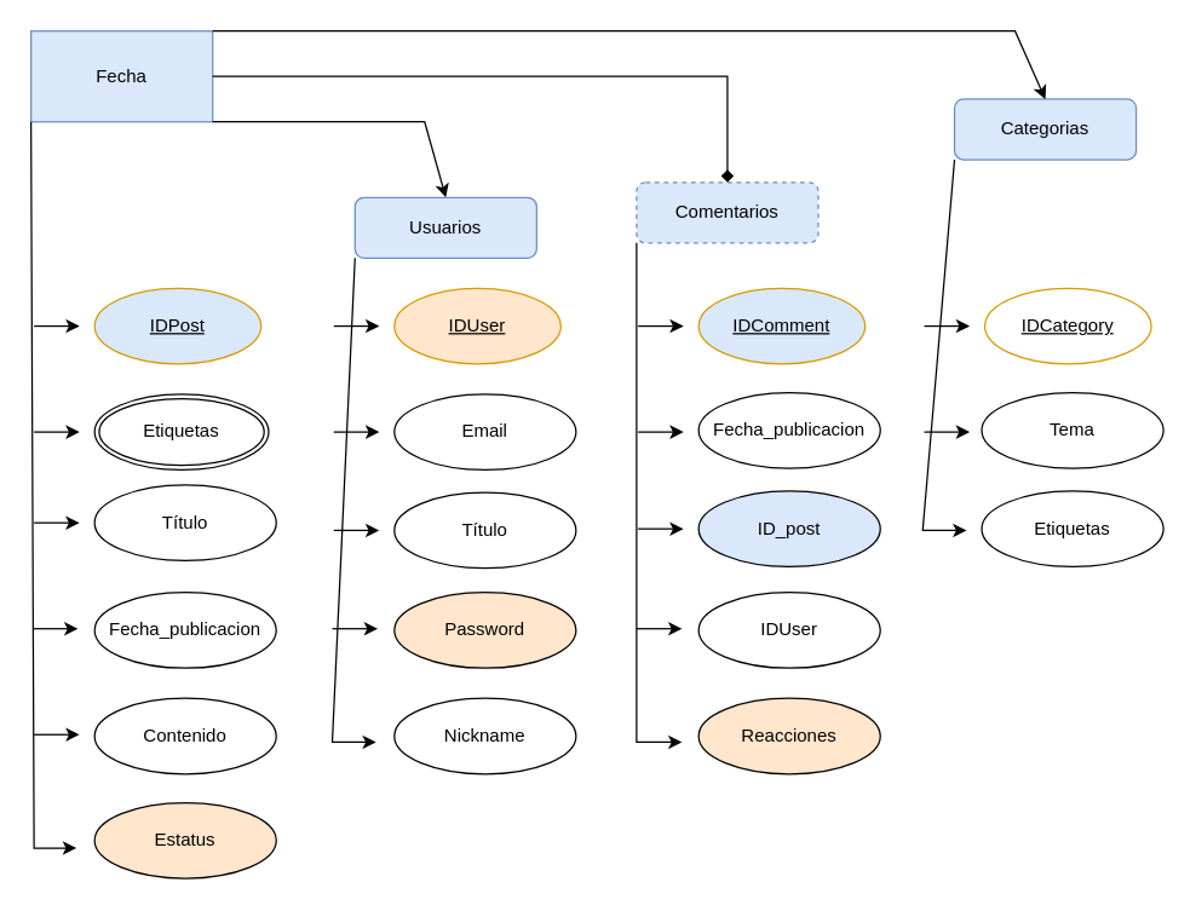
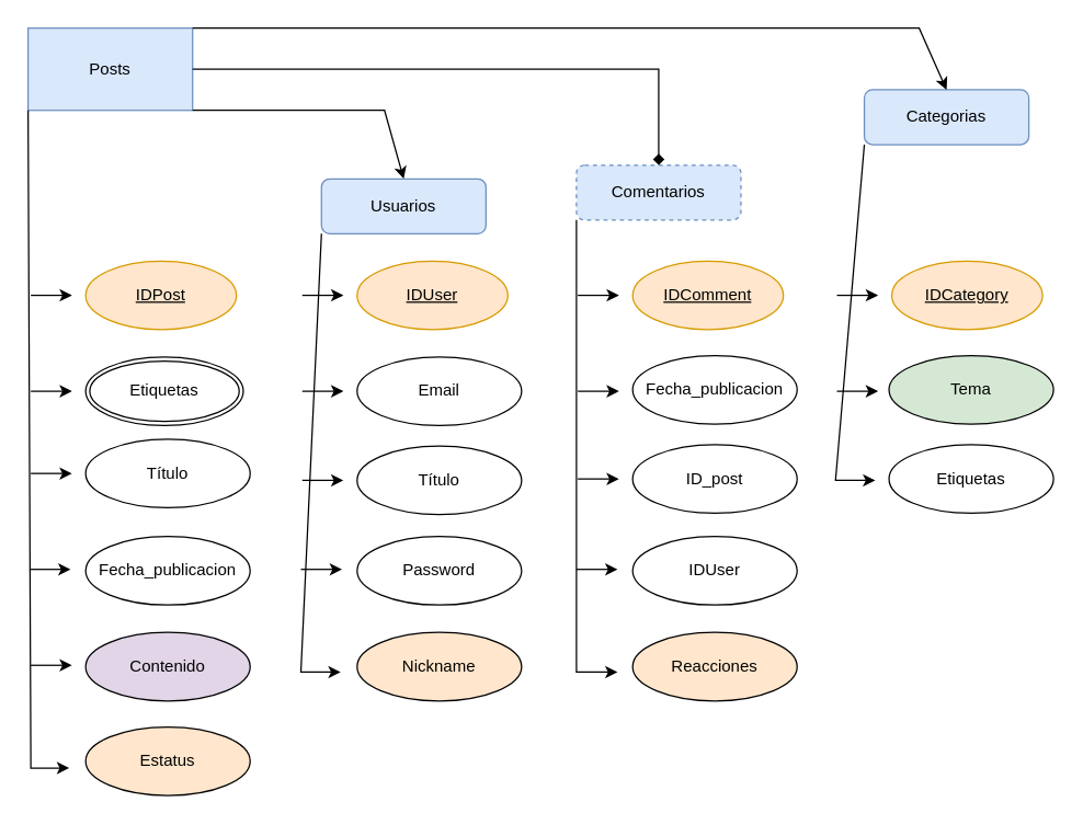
  <mxCell id="0" />
  <mxCell id="1" parent="0" />
- <mxCell id="2" value="&lt;font color=&quot;#000000&quot;&gt;Fecha&lt;/font&gt;" style="rounded=0;whiteSpace=wrap;html=1;fillColor=#dae8fc;strokeColor=#6c8ebf;" vertex="1" parent="1"><mxGeometry x="20" y="20" width="120" height="60" as="geometry" /></mxCell>
- <mxCell id="3" value="&lt;font color=&quot;#000000&quot;&gt;&lt;u&gt;IDPost&lt;/u&gt;&lt;/font&gt;" style="ellipse;whiteSpace=wrap;html=1;fillColor=#dae8fc;strokeColor=#d79b00;" vertex="1" parent="1"><mxGeometry x="62" y="190" width="110" height="50" as="geometry" /></mxCell>
+ <mxCell id="2" value="&lt;font color=&quot;#000000&quot;&gt;Posts&lt;/font&gt;" style="rounded=0;whiteSpace=wrap;html=1;fillColor=#dae8fc;strokeColor=#6c8ebf;" vertex="1" parent="1"><mxGeometry x="20" y="20" width="120" height="60" as="geometry" /></mxCell>
+ <mxCell id="3" value="&lt;font color=&quot;#000000&quot;&gt;&lt;u&gt;IDPost&lt;/u&gt;&lt;/font&gt;" style="ellipse;whiteSpace=wrap;html=1;fillColor=#ffe6cc;strokeColor=#d79b00;" vertex="1" parent="1"><mxGeometry x="62" y="190" width="110" height="50" as="geometry" /></mxCell>
  <mxCell id="4" value="" style="endArrow=classic;html=1;rounded=0;exitX=0;exitY=1;exitDx=0;exitDy=0;" edge="1" parent="1" source="2"><mxGeometry width="50" height="50" relative="1" as="geometry"><mxPoint x="-18" y="430" as="sourcePoint" /><mxPoint x="50" y="560" as="targetPoint" /><Array as="points"><mxPoint x="22" y="560" /></Array></mxGeometry></mxCell>
  <mxCell id="5" value="Etiquetas" style="ellipse;shape=doubleEllipse;margin=3;whiteSpace=wrap;html=1;align=center;" vertex="1" parent="1"><mxGeometry x="62" y="260" width="115" height="50" as="geometry" /></mxCell>
  <mxCell id="6" value="" style="endArrow=classic;html=1;rounded=0;" edge="1" parent="1"><mxGeometry width="50" height="50" relative="1" as="geometry"><mxPoint x="22" y="215" as="sourcePoint" /><mxPoint x="52" y="215" as="targetPoint" /></mxGeometry></mxCell>
  <mxCell id="7" value="" style="endArrow=classic;html=1;rounded=0;" edge="1" parent="1"><mxGeometry width="50" height="50" relative="1" as="geometry"><mxPoint x="22" y="285" as="sourcePoint" /><mxPoint x="52" y="285" as="targetPoint" /></mxGeometry></mxCell>
  <mxCell id="8" value="" style="endArrow=classic;html=1;rounded=0;" edge="1" parent="1"><mxGeometry width="50" height="50" relative="1" as="geometry"><mxPoint x="22" y="345" as="sourcePoint" /><mxPoint x="52" y="345" as="targetPoint" /></mxGeometry></mxCell>
  <mxCell id="9" value="Título" style="ellipse;whiteSpace=wrap;html=1;" vertex="1" parent="1"><mxGeometry x="62" y="320" width="120" height="50" as="geometry" /></mxCell>
  <mxCell id="10" value="Fecha_publicacion" style="ellipse;whiteSpace=wrap;html=1;" vertex="1" parent="1"><mxGeometry x="62" y="391" width="120" height="50" as="geometry" /></mxCell>
- <mxCell id="11" value="Contenido" style="ellipse;whiteSpace=wrap;html=1;" vertex="1" parent="1"><mxGeometry x="62" y="461" width="120" height="50" as="geometry" /></mxCell>
+ <mxCell id="11" value="Contenido" style="ellipse;whiteSpace=wrap;html=1;fillColor=#e1d5e7;" vertex="1" parent="1"><mxGeometry x="62" y="461" width="120" height="50" as="geometry" /></mxCell>
  <mxCell id="12" value="Estatus" style="ellipse;whiteSpace=wrap;html=1;fillColor=#ffe6cc;" vertex="1" parent="1"><mxGeometry x="62" y="530" width="120" height="50" as="geometry" /></mxCell>
  <mxCell id="13" value="" style="endArrow=classic;html=1;rounded=0;" edge="1" parent="1"><mxGeometry width="50" height="50" relative="1" as="geometry"><mxPoint x="21" y="415" as="sourcePoint" /><mxPoint x="51" y="415" as="targetPoint" /></mxGeometry></mxCell>
  <mxCell id="14" value="" style="endArrow=classic;html=1;rounded=0;" edge="1" parent="1"><mxGeometry width="50" height="50" relative="1" as="geometry"><mxPoint x="22" y="485" as="sourcePoint" /><mxPoint x="52" y="485" as="targetPoint" /></mxGeometry></mxCell>
  <mxCell id="15" value="&lt;font color=&quot;#000000&quot;&gt;&lt;u&gt;IDUser&lt;/u&gt;&lt;/font&gt;" style="ellipse;whiteSpace=wrap;html=1;fillColor=#ffe6cc;strokeColor=#d79b00;" vertex="1" parent="1"><mxGeometry x="260" y="190" width="110" height="50" as="geometry" /></mxCell>
  <mxCell id="16" value="" style="endArrow=classic;html=1;rounded=0;exitX=0;exitY=1;exitDx=0;exitDy=0;" edge="1" parent="1" source="42"><mxGeometry width="50" height="50" relative="1" as="geometry"><mxPoint x="219" y="160" as="sourcePoint" /><mxPoint x="248" y="490" as="targetPoint" /><Array as="points"><mxPoint x="219" y="490" /></Array></mxGeometry></mxCell>
  <mxCell id="17" value="" style="endArrow=classic;html=1;rounded=0;" edge="1" parent="1"><mxGeometry width="50" height="50" relative="1" as="geometry"><mxPoint x="220" y="215" as="sourcePoint" /><mxPoint x="250" y="215" as="targetPoint" /></mxGeometry></mxCell>
  <mxCell id="18" value="" style="endArrow=classic;html=1;rounded=0;" edge="1" parent="1"><mxGeometry width="50" height="50" relative="1" as="geometry"><mxPoint x="220" y="285" as="sourcePoint" /><mxPoint x="250" y="285" as="targetPoint" /></mxGeometry></mxCell>
  <mxCell id="19" value="" style="endArrow=classic;html=1;rounded=0;" edge="1" parent="1"><mxGeometry width="50" height="50" relative="1" as="geometry"><mxPoint x="220" y="350" as="sourcePoint" /><mxPoint x="250" y="350" as="targetPoint" /></mxGeometry></mxCell>
  <mxCell id="20" value="Título" style="ellipse;whiteSpace=wrap;html=1;" vertex="1" parent="1"><mxGeometry x="260" y="325" width="120" height="50" as="geometry" /></mxCell>
- <mxCell id="21" value="Password" style="ellipse;whiteSpace=wrap;html=1;fillColor=#ffe6cc;" vertex="1" parent="1"><mxGeometry x="260" y="391" width="120" height="50" as="geometry" /></mxCell>
- <mxCell id="22" value="&lt;div&gt;Nickname&lt;/div&gt;" style="ellipse;whiteSpace=wrap;html=1;" vertex="1" parent="1"><mxGeometry x="260" y="461" width="120" height="50" as="geometry" /></mxCell>
+ <mxCell id="21" value="Password" style="ellipse;whiteSpace=wrap;html=1;" vertex="1" parent="1"><mxGeometry x="260" y="391" width="120" height="50" as="geometry" /></mxCell>
+ <mxCell id="22" value="&lt;div&gt;Nickname&lt;/div&gt;" style="ellipse;whiteSpace=wrap;html=1;fillColor=#ffe6cc;" vertex="1" parent="1"><mxGeometry x="260" y="461" width="120" height="50" as="geometry" /></mxCell>
  <mxCell id="23" value="" style="endArrow=classic;html=1;rounded=0;" edge="1" parent="1"><mxGeometry width="50" height="50" relative="1" as="geometry"><mxPoint x="219" y="415" as="sourcePoint" /><mxPoint x="249" y="415" as="targetPoint" /></mxGeometry></mxCell>
- <mxCell id="24" value="&lt;font color=&quot;#000000&quot;&gt;&lt;u&gt;IDComment&lt;/u&gt;&lt;/font&gt;" style="ellipse;whiteSpace=wrap;html=1;fillColor=#dae8fc;strokeColor=#d79b00;" vertex="1" parent="1"><mxGeometry x="461" y="190" width="110" height="50" as="geometry" /></mxCell>
+ <mxCell id="24" value="&lt;font color=&quot;#000000&quot;&gt;&lt;u&gt;IDComment&lt;/u&gt;&lt;/font&gt;" style="ellipse;whiteSpace=wrap;html=1;fillColor=#ffe6cc;strokeColor=#d79b00;" vertex="1" parent="1"><mxGeometry x="461" y="190" width="110" height="50" as="geometry" /></mxCell>
  <mxCell id="25" value="" style="endArrow=classic;html=1;rounded=0;exitX=0;exitY=1;exitDx=0;exitDy=0;" edge="1" parent="1" source="43"><mxGeometry width="50" height="50" relative="1" as="geometry"><mxPoint x="420" y="160" as="sourcePoint" /><mxPoint x="450" y="490" as="targetPoint" /><Array as="points"><mxPoint x="420" y="490" /></Array></mxGeometry></mxCell>
  <mxCell id="26" value="" style="endArrow=classic;html=1;rounded=0;" edge="1" parent="1"><mxGeometry width="50" height="50" relative="1" as="geometry"><mxPoint x="421" y="215" as="sourcePoint" /><mxPoint x="451" y="215" as="targetPoint" /></mxGeometry></mxCell>
  <mxCell id="27" value="" style="endArrow=classic;html=1;rounded=0;" edge="1" parent="1"><mxGeometry width="50" height="50" relative="1" as="geometry"><mxPoint x="421" y="285" as="sourcePoint" /><mxPoint x="451" y="285" as="targetPoint" /></mxGeometry></mxCell>
  <mxCell id="28" value="" style="endArrow=classic;html=1;rounded=0;" edge="1" parent="1"><mxGeometry width="50" height="50" relative="1" as="geometry"><mxPoint x="421" y="349" as="sourcePoint" /><mxPoint x="451" y="349" as="targetPoint" /></mxGeometry></mxCell>
- <mxCell id="29" value="&lt;div&gt;ID_post&lt;/div&gt;" style="ellipse;whiteSpace=wrap;html=1;fillColor=#dae8fc;" vertex="1" parent="1"><mxGeometry x="461" y="324" width="120" height="50" as="geometry" /></mxCell>
+ <mxCell id="29" value="&lt;div&gt;ID_post&lt;/div&gt;" style="ellipse;whiteSpace=wrap;html=1;" vertex="1" parent="1"><mxGeometry x="461" y="324" width="120" height="50" as="geometry" /></mxCell>
  <mxCell id="30" value="IDUser" style="ellipse;whiteSpace=wrap;html=1;" vertex="1" parent="1"><mxGeometry x="461" y="391" width="120" height="50" as="geometry" /></mxCell>
  <mxCell id="31" value="Reacciones" style="ellipse;whiteSpace=wrap;html=1;fillColor=#ffe6cc;" vertex="1" parent="1"><mxGeometry x="461" y="461" width="120" height="50" as="geometry" /></mxCell>
  <mxCell id="32" value="" style="endArrow=classic;html=1;rounded=0;" edge="1" parent="1"><mxGeometry width="50" height="50" relative="1" as="geometry"><mxPoint x="420" y="415" as="sourcePoint" /><mxPoint x="450" y="415" as="targetPoint" /></mxGeometry></mxCell>
- <mxCell id="33" value="&lt;font color=&quot;#000000&quot;&gt;&lt;u&gt;IDCategory&lt;/u&gt;&lt;/font&gt;" style="ellipse;whiteSpace=wrap;html=1;fillColor=#ffffff;strokeColor=#d79b00;" vertex="1" parent="1"><mxGeometry x="650" y="190" width="110" height="50" as="geometry" /></mxCell>
+ <mxCell id="33" value="&lt;font color=&quot;#000000&quot;&gt;&lt;u&gt;IDCategory&lt;/u&gt;&lt;/font&gt;" style="ellipse;whiteSpace=wrap;html=1;fillColor=#ffe6cc;strokeColor=#d79b00;" vertex="1" parent="1"><mxGeometry x="650" y="190" width="110" height="50" as="geometry" /></mxCell>
  <mxCell id="34" value="" style="endArrow=classic;html=1;rounded=0;exitX=0;exitY=1;exitDx=0;exitDy=0;" edge="1" parent="1" source="44"><mxGeometry width="50" height="50" relative="1" as="geometry"><mxPoint x="609" y="160" as="sourcePoint" /><mxPoint x="638" y="350" as="targetPoint" /><Array as="points"><mxPoint x="609" y="350" /></Array></mxGeometry></mxCell>
  <mxCell id="35" value="" style="endArrow=classic;html=1;rounded=0;" edge="1" parent="1"><mxGeometry width="50" height="50" relative="1" as="geometry"><mxPoint x="610" y="215" as="sourcePoint" /><mxPoint x="640" y="215" as="targetPoint" /></mxGeometry></mxCell>
  <mxCell id="36" value="" style="endArrow=classic;html=1;rounded=0;" edge="1" parent="1"><mxGeometry width="50" height="50" relative="1" as="geometry"><mxPoint x="610" y="285" as="sourcePoint" /><mxPoint x="640" y="285" as="targetPoint" /></mxGeometry></mxCell>
- <mxCell id="37" value="Tema" style="ellipse;whiteSpace=wrap;html=1;" vertex="1" parent="1"><mxGeometry x="648" y="259" width="120" height="50" as="geometry" /></mxCell>
+ <mxCell id="37" value="Tema" style="ellipse;whiteSpace=wrap;html=1;fillColor=#d5e8d4;" vertex="1" parent="1"><mxGeometry x="648" y="259" width="120" height="50" as="geometry" /></mxCell>
  <mxCell id="38" value="Etiquetas" style="ellipse;whiteSpace=wrap;html=1;" vertex="1" parent="1"><mxGeometry x="648" y="324" width="120" height="50" as="geometry" /></mxCell>
  <mxCell id="39" value="Email" style="ellipse;whiteSpace=wrap;html=1;" vertex="1" parent="1"><mxGeometry x="260" y="260" width="120" height="50" as="geometry" /></mxCell>
  <mxCell id="40" value="Fecha_publicacion" style="ellipse;whiteSpace=wrap;html=1;" vertex="1" parent="1"><mxGeometry x="461" y="259" width="120" height="50" as="geometry" /></mxCell>
  <mxCell id="41" value="" style="endArrow=classic;html=1;rounded=0;exitX=1;exitY=1;exitDx=0;exitDy=0;entryX=0.5;entryY=0;entryDx=0;entryDy=0;" edge="1" parent="1" source="2" target="42"><mxGeometry width="50" height="50" relative="1" as="geometry"><mxPoint x="370" y="330" as="sourcePoint" /><mxPoint x="280" y="110" as="targetPoint" /><Array as="points"><mxPoint x="280" y="80" /></Array></mxGeometry></mxCell>
  <mxCell id="42" value="&lt;font color=&quot;#000000&quot;&gt;Usuarios&lt;/font&gt;" style="rounded=1;whiteSpace=wrap;html=1;fillColor=#dae8fc;strokeColor=#6c8ebf;" vertex="1" parent="1"><mxGeometry x="234" y="130" width="120" height="40" as="geometry" /></mxCell>
  <mxCell id="43" value="&lt;font color=&quot;#000000&quot;&gt;Comentarios&lt;/font&gt;" style="rounded=1;whiteSpace=wrap;html=1;fillColor=#dae8fc;strokeColor=#6c8ebf;dashed=1;" vertex="1" parent="1"><mxGeometry x="420" y="120" width="120" height="40" as="geometry" /></mxCell>
  <mxCell id="44" value="&lt;font color=&quot;#000000&quot;&gt;Categorias&lt;/font&gt;" style="rounded=1;whiteSpace=wrap;html=1;fillColor=#dae8fc;strokeColor=#6c8ebf;" vertex="1" parent="1"><mxGeometry x="630" y="65" width="120" height="40" as="geometry" /></mxCell>
  <mxCell id="45" value="" style="endArrow=diamond;html=1;rounded=0;exitX=1;exitY=0.5;exitDx=0;exitDy=0;entryX=0.5;entryY=0;entryDx=0;entryDy=0;" edge="1" parent="1" source="2" target="43"><mxGeometry width="50" height="50" relative="1" as="geometry"><mxPoint x="140" y="50" as="sourcePoint" /><mxPoint x="280" y="80" as="targetPoint" /><Array as="points"><mxPoint x="480" y="50" /></Array></mxGeometry></mxCell>
  <mxCell id="46" value="" style="endArrow=classic;html=1;rounded=0;exitX=1;exitY=1;exitDx=0;exitDy=0;entryX=0.5;entryY=0;entryDx=0;entryDy=0;" edge="1" parent="1" target="44"><mxGeometry width="50" height="50" relative="1" as="geometry"><mxPoint x="140" y="20" as="sourcePoint" /><mxPoint x="280" y="50" as="targetPoint" /><Array as="points"><mxPoint x="670" y="20" /></Array></mxGeometry></mxCell>
